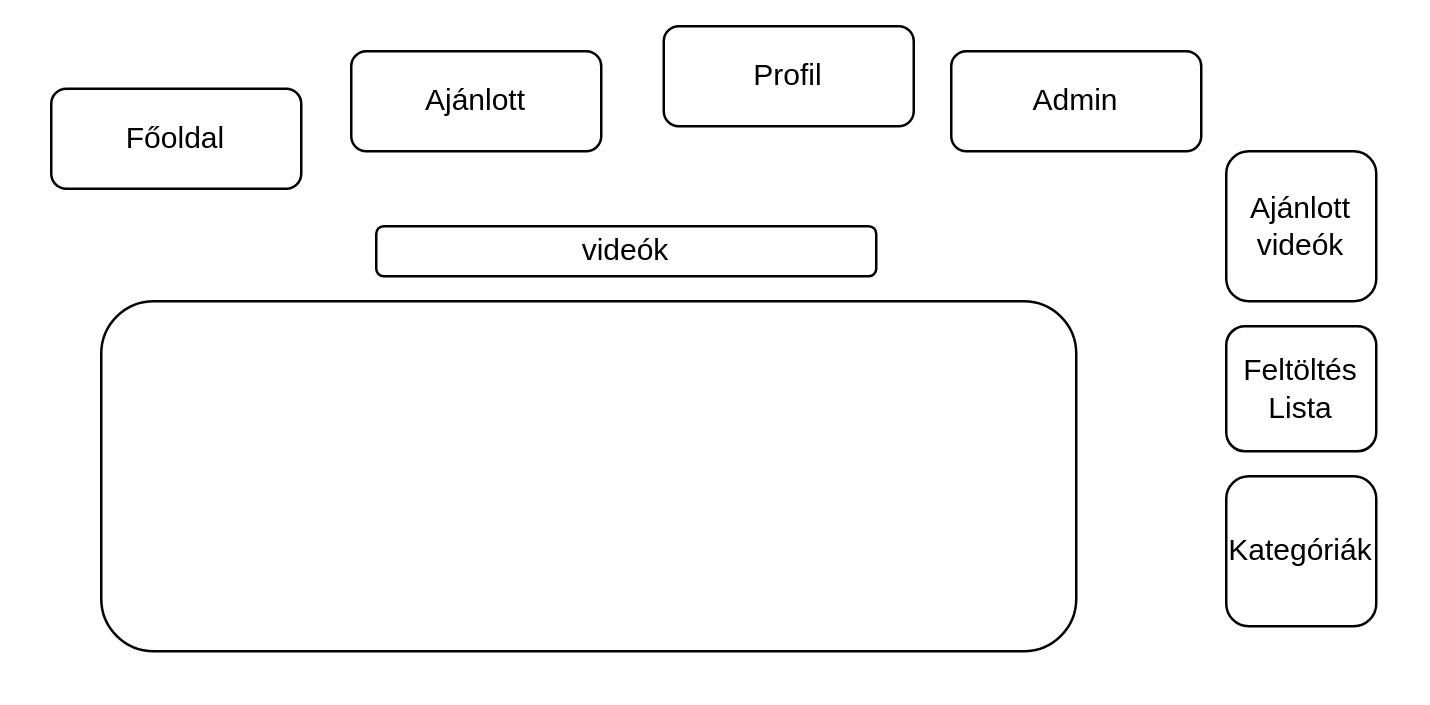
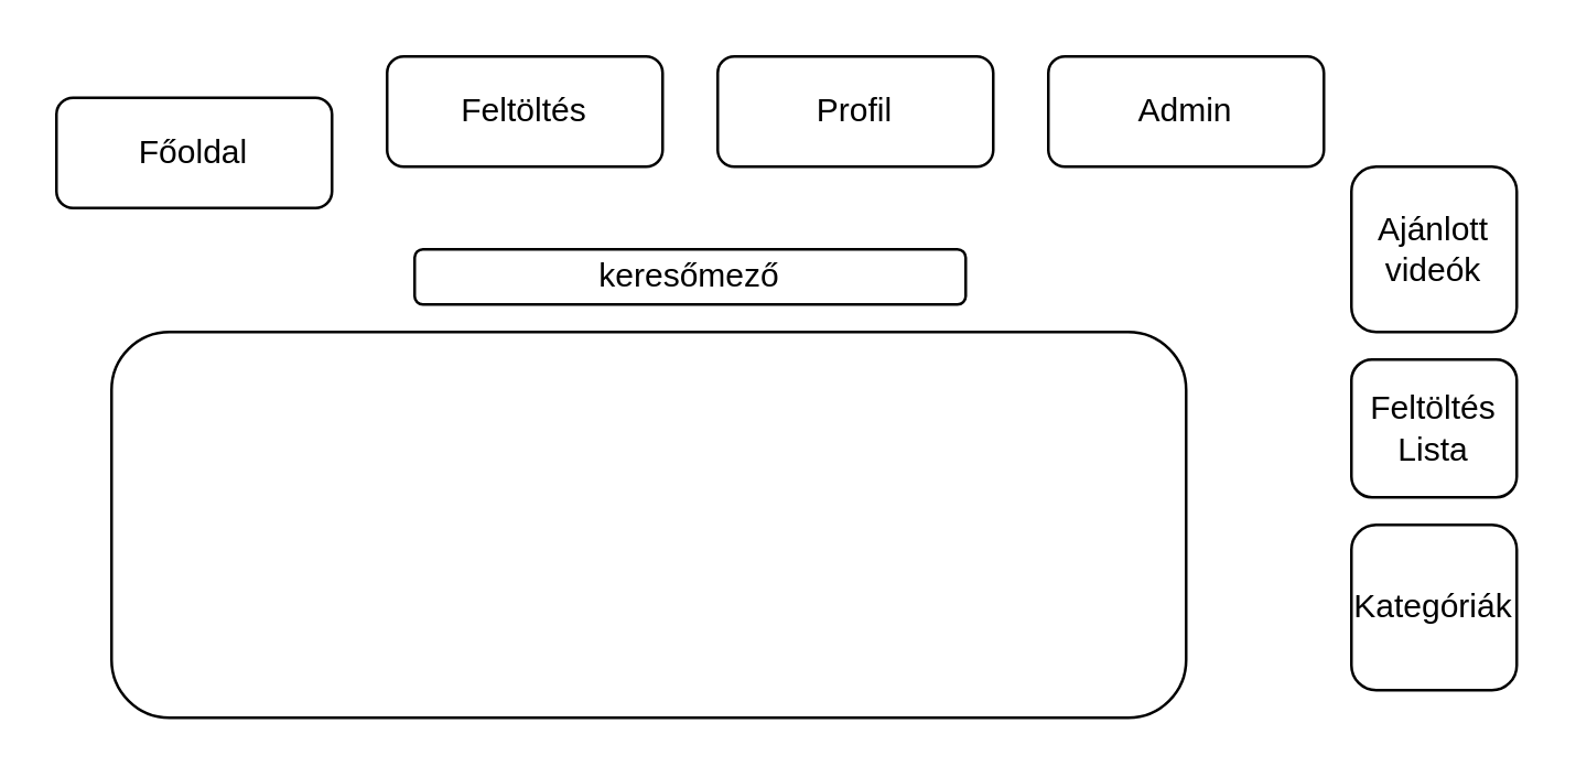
  <mxCell id="0" />
  <mxCell id="1" parent="0" />
  <mxCell id="2" value="Főoldal" style="rounded=1;whiteSpace=wrap;html=1;" vertex="1" parent="1"><mxGeometry x="20" y="35" width="100" height="40" as="geometry" /></mxCell>
- <mxCell id="3" value="Ajánlott" style="rounded=1;whiteSpace=wrap;html=1;" vertex="1" parent="1"><mxGeometry x="140" y="20" width="100" height="40" as="geometry" /></mxCell>
+ <mxCell id="3" value="Feltöltés" style="rounded=1;whiteSpace=wrap;html=1;" vertex="1" parent="1"><mxGeometry x="140" y="20" width="100" height="40" as="geometry" /></mxCell>
  <mxCell id="4" value="Admin" style="rounded=1;whiteSpace=wrap;html=1;" vertex="1" parent="1"><mxGeometry x="380" y="20" width="100" height="40" as="geometry" /></mxCell>
- <mxCell id="5" value="Profil" style="rounded=1;whiteSpace=wrap;html=1;" vertex="1" parent="1"><mxGeometry x="265" y="10" width="100" height="40" as="geometry" /></mxCell>
+ <mxCell id="5" value="Profil" style="rounded=1;whiteSpace=wrap;html=1;" vertex="1" parent="1"><mxGeometry x="260" y="20" width="100" height="40" as="geometry" /></mxCell>
  <mxCell id="6" value="Ajánlott&lt;br&gt;videók" style="rounded=1;whiteSpace=wrap;html=1;" vertex="1" parent="1"><mxGeometry x="490" y="60" width="60" height="60" as="geometry" /></mxCell>
  <mxCell id="7" value="Feltöltés&lt;br&gt;Lista" style="rounded=1;whiteSpace=wrap;html=1;" vertex="1" parent="1"><mxGeometry x="490" y="130" width="60" height="50" as="geometry" /></mxCell>
  <mxCell id="8" value="Kategóriák" style="rounded=1;whiteSpace=wrap;html=1;" vertex="1" parent="1"><mxGeometry x="490" y="190" width="60" height="60" as="geometry" /></mxCell>
  <mxCell id="9" value="" style="rounded=1;whiteSpace=wrap;html=1;" vertex="1" parent="1"><mxGeometry x="40" y="120" width="390" height="140" as="geometry" /></mxCell>
- <mxCell id="10" value="videók" style="rounded=1;whiteSpace=wrap;html=1;" vertex="1" parent="1"><mxGeometry x="150" y="90" width="200" height="20" as="geometry" /></mxCell>
+ <mxCell id="10" value="keresőmező" style="rounded=1;whiteSpace=wrap;html=1;" vertex="1" parent="1"><mxGeometry x="150" y="90" width="200" height="20" as="geometry" /></mxCell>
